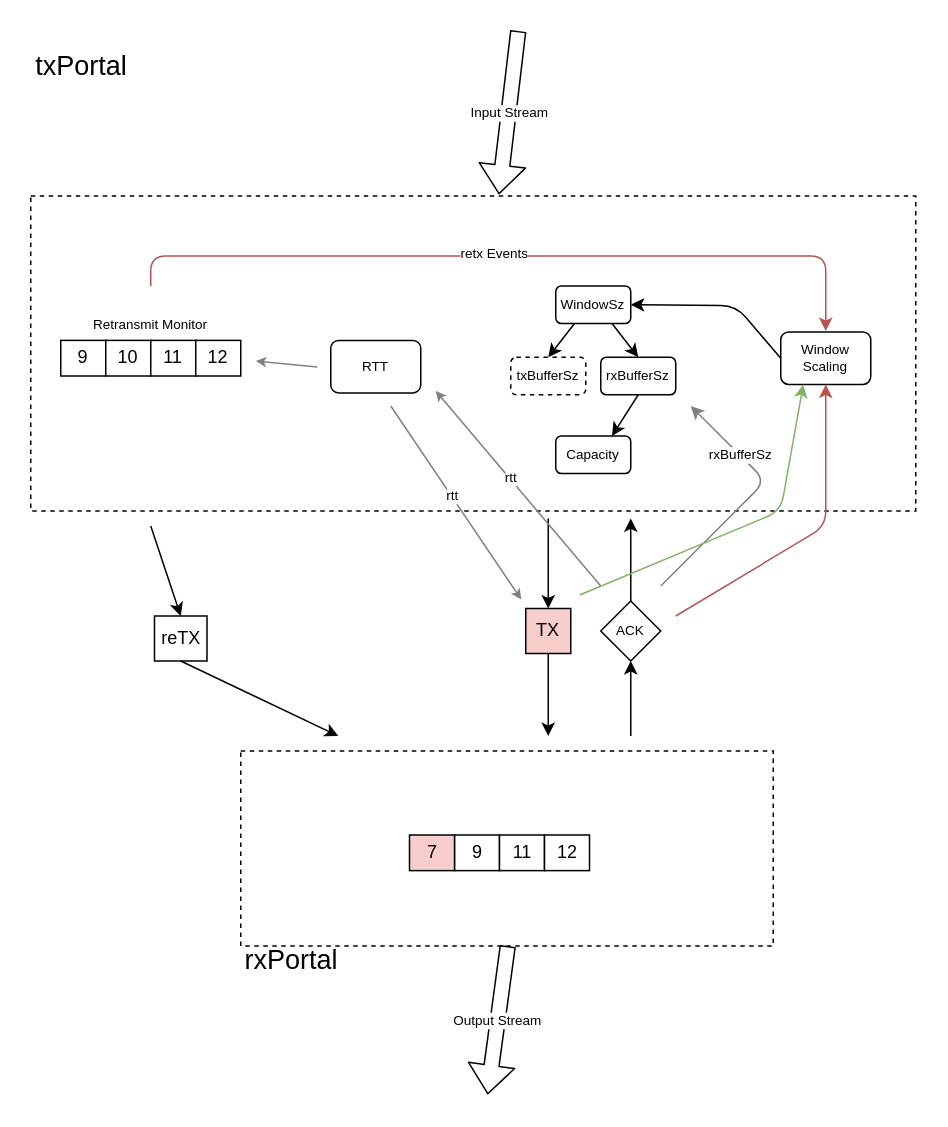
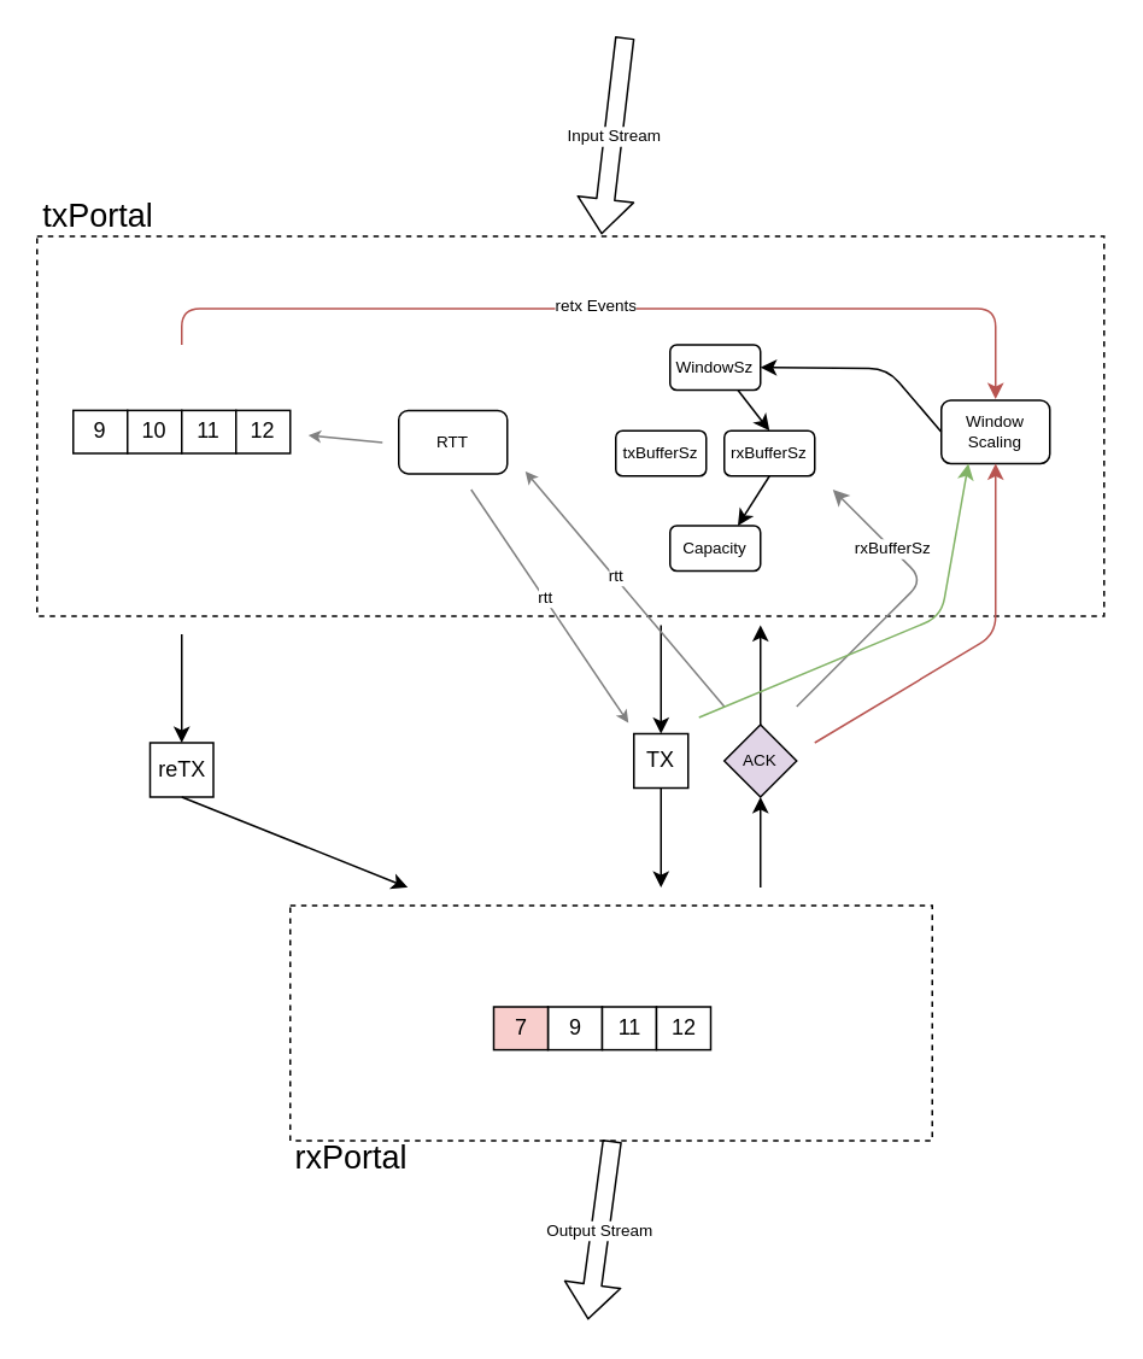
  <mxCell id="0" />
  <mxCell id="1" parent="0" />
  <mxCell id="2" value="" style="rounded=0;whiteSpace=wrap;html=1;dashed=1;fillColor=none;fontSize=9;" parent="1" vertex="1"><mxGeometry x="160" y="500" width="355" height="130" as="geometry" /></mxCell>
  <mxCell id="3" value="" style="rounded=0;whiteSpace=wrap;html=1;fillColor=none;fontSize=9;dashed=1;" parent="1" vertex="1"><mxGeometry x="20" y="130" width="590" height="210" as="geometry" /></mxCell>
  <mxCell id="4" value="9" style="rounded=0;whiteSpace=wrap;html=1;" parent="1" vertex="1"><mxGeometry x="40" y="226.25" width="30" height="23.75" as="geometry" /></mxCell>
  <mxCell id="5" value="10" style="rounded=0;whiteSpace=wrap;html=1;" parent="1" vertex="1"><mxGeometry x="70" y="226.25" width="30" height="23.75" as="geometry" /></mxCell>
  <mxCell id="6" value="11" style="rounded=0;whiteSpace=wrap;html=1;" parent="1" vertex="1"><mxGeometry x="100" y="226.25" width="30" height="23.75" as="geometry" /></mxCell>
  <mxCell id="7" value="12" style="rounded=0;whiteSpace=wrap;html=1;" parent="1" vertex="1"><mxGeometry x="130" y="226.25" width="30" height="23.75" as="geometry" /></mxCell>
- <mxCell id="8" value="Retransmit Monitor" style="text;html=1;strokeColor=none;fillColor=none;align=center;verticalAlign=middle;whiteSpace=wrap;rounded=0;fontSize=9;" parent="1" vertex="1"><mxGeometry x="55" y="206.25" width="90" height="20" as="geometry" /></mxCell>
- <mxCell id="9" value="ACK" style="rhombus;whiteSpace=wrap;html=1;fontSize=9;" parent="1" vertex="1"><mxGeometry x="400" y="400" width="40" height="40" as="geometry" /></mxCell>
- <mxCell id="10" value="TX" style="rounded=0;whiteSpace=wrap;html=1;fillColor=#f8cecc;" parent="1" vertex="1"><mxGeometry x="350" y="405" width="30" height="30" as="geometry" /></mxCell>
+ <mxCell id="9" value="ACK" style="rhombus;whiteSpace=wrap;html=1;fontSize=9;fillColor=#e1d5e7;" parent="1" vertex="1"><mxGeometry x="400" y="400" width="40" height="40" as="geometry" /></mxCell>
+ <mxCell id="10" value="TX" style="rounded=0;whiteSpace=wrap;html=1;" parent="1" vertex="1"><mxGeometry x="350" y="405" width="30" height="30" as="geometry" /></mxCell>
  <mxCell id="11" value="" style="endArrow=classic;html=1;fontSize=9;entryX=0.5;entryY=0;entryDx=0;entryDy=0;" parent="1" target="10" edge="1"><mxGeometry width="50" height="50" relative="1" as="geometry"><mxPoint x="365" y="345" as="sourcePoint" /><mxPoint x="1040" y="335" as="targetPoint" /></mxGeometry></mxCell>
- <mxCell id="12" value="reTX" style="rounded=0;whiteSpace=wrap;html=1;" parent="1" vertex="1"><mxGeometry x="102.5" y="410" width="35" height="30" as="geometry" /></mxCell>
+ <mxCell id="12" value="reTX" style="rounded=0;whiteSpace=wrap;html=1;" parent="1" vertex="1"><mxGeometry x="82.5" y="410" width="35" height="30" as="geometry" /></mxCell>
  <mxCell id="13" value="WindowSz" style="rounded=1;whiteSpace=wrap;html=1;fillColor=none;fontSize=9;" parent="1" vertex="1"><mxGeometry x="370" y="190" width="50" height="25" as="geometry" /></mxCell>
- <mxCell id="14" value="txBufferSz" style="rounded=1;whiteSpace=wrap;html=1;fillColor=none;fontSize=9;dashed=1;" parent="1" vertex="1"><mxGeometry x="340" y="237.5" width="50" height="25" as="geometry" /></mxCell>
+ <mxCell id="14" value="txBufferSz" style="rounded=1;whiteSpace=wrap;html=1;fillColor=none;fontSize=9;" parent="1" vertex="1"><mxGeometry x="340" y="237.5" width="50" height="25" as="geometry" /></mxCell>
  <mxCell id="15" value="rxBufferSz" style="rounded=1;whiteSpace=wrap;html=1;fillColor=none;fontSize=9;" parent="1" vertex="1"><mxGeometry x="400" y="237.5" width="50" height="25" as="geometry" /></mxCell>
  <mxCell id="16" value="Capacity" style="rounded=1;whiteSpace=wrap;html=1;fillColor=none;fontSize=9;" parent="1" vertex="1"><mxGeometry x="370" y="290" width="50" height="25" as="geometry" /></mxCell>
- <mxCell id="17" value="" style="endArrow=classic;html=1;fontSize=9;exitX=0.25;exitY=1;exitDx=0;exitDy=0;entryX=0.5;entryY=0;entryDx=0;entryDy=0;" parent="1" source="13" target="14" edge="1"><mxGeometry width="50" height="50" relative="1" as="geometry"><mxPoint x="460" y="560" as="sourcePoint" /><mxPoint x="510" y="510" as="targetPoint" /></mxGeometry></mxCell>
  <mxCell id="18" value="" style="endArrow=classic;html=1;fontSize=9;exitX=0.75;exitY=1;exitDx=0;exitDy=0;entryX=0.5;entryY=0;entryDx=0;entryDy=0;" parent="1" source="13" target="15" edge="1"><mxGeometry width="50" height="50" relative="1" as="geometry"><mxPoint x="450" y="460" as="sourcePoint" /><mxPoint x="500" y="410" as="targetPoint" /></mxGeometry></mxCell>
  <mxCell id="19" value="" style="endArrow=classic;html=1;fontSize=9;exitX=0.5;exitY=1;exitDx=0;exitDy=0;entryX=0.75;entryY=0;entryDx=0;entryDy=0;" parent="1" source="15" target="16" edge="1"><mxGeometry width="50" height="50" relative="1" as="geometry"><mxPoint x="440" y="440" as="sourcePoint" /><mxPoint x="490" y="390" as="targetPoint" /></mxGeometry></mxCell>
  <mxCell id="20" value="RTT" style="rounded=1;whiteSpace=wrap;html=1;fillColor=none;fontSize=9;" parent="1" vertex="1"><mxGeometry x="220" y="226.25" width="60" height="35" as="geometry" /></mxCell>
  <mxCell id="21" value="" style="endArrow=classic;html=1;fontSize=9;entryX=0.5;entryY=0;entryDx=0;entryDy=0;" parent="1" target="12" edge="1"><mxGeometry width="50" height="50" relative="1" as="geometry"><mxPoint x="100" y="350" as="sourcePoint" /><mxPoint x="100" y="410" as="targetPoint" /></mxGeometry></mxCell>
  <mxCell id="22" value="" style="endArrow=classic;html=1;fontSize=9;exitX=0.5;exitY=0;exitDx=0;exitDy=0;" parent="1" source="9" edge="1"><mxGeometry width="50" height="50" relative="1" as="geometry"><mxPoint x="500" y="445" as="sourcePoint" /><mxPoint x="420" y="345" as="targetPoint" /></mxGeometry></mxCell>
  <mxCell id="23" value="" style="endArrow=classic;html=1;fontSize=9;entryX=-0.1;entryY=-0.2;entryDx=0;entryDy=0;endSize=4;startSize=4;strokeColor=#808080;entryPerimeter=0;" parent="1" target="10" edge="1"><mxGeometry width="50" height="50" relative="1" as="geometry"><mxPoint x="260" y="270" as="sourcePoint" /><mxPoint x="170" y="330" as="targetPoint" /></mxGeometry></mxCell>
  <mxCell id="24" value="rtt" style="edgeLabel;html=1;align=center;verticalAlign=middle;resizable=0;points=[];fontSize=9;" parent="23" vertex="1" connectable="0"><mxGeometry x="0.376" y="-6" relative="1" as="geometry"><mxPoint x="-14.85" y="-32.07" as="offset" /></mxGeometry></mxCell>
  <mxCell id="25" value="" style="endArrow=classic;html=1;fontSize=9;endSize=4;startSize=4;strokeColor=#808080;" parent="1" edge="1"><mxGeometry width="50" height="50" relative="1" as="geometry"><mxPoint x="400" y="390" as="sourcePoint" /><mxPoint x="290" y="260" as="targetPoint" /></mxGeometry></mxCell>
  <mxCell id="26" value="rtt" style="edgeLabel;html=1;align=center;verticalAlign=middle;resizable=0;points=[];fontSize=9;" parent="25" vertex="1" connectable="0"><mxGeometry x="0.289" y="3" relative="1" as="geometry"><mxPoint x="13.34" y="10.03" as="offset" /></mxGeometry></mxCell>
  <mxCell id="27" value="" style="endArrow=classic;html=1;fontSize=9;exitX=-0.15;exitY=0.507;exitDx=0;exitDy=0;endSize=4;startSize=4;strokeColor=#808080;exitPerimeter=0;" parent="1" source="20" edge="1"><mxGeometry width="50" height="50" relative="1" as="geometry"><mxPoint x="420" y="420" as="sourcePoint" /><mxPoint x="170" y="240" as="targetPoint" /></mxGeometry></mxCell>
  <mxCell id="28" value="" style="endArrow=classic;html=1;strokeColor=#808080;fontSize=9;" parent="1" edge="1"><mxGeometry width="50" height="50" relative="1" as="geometry"><mxPoint x="440" y="390" as="sourcePoint" /><mxPoint x="460" y="270" as="targetPoint" /><Array as="points"><mxPoint x="510" y="320" /></Array></mxGeometry></mxCell>
  <mxCell id="29" value="rxBufferSz" style="edgeLabel;html=1;align=center;verticalAlign=middle;resizable=0;points=[];fontSize=9;" parent="28" vertex="1" connectable="0"><mxGeometry x="-0.175" y="-5" relative="1" as="geometry"><mxPoint x="-1.03" y="-41.54" as="offset" /></mxGeometry></mxCell>
  <mxCell id="30" value="Window&lt;br&gt;Scaling" style="rounded=1;whiteSpace=wrap;html=1;fillColor=none;fontSize=9;" parent="1" vertex="1"><mxGeometry x="520" y="220.63" width="60" height="35" as="geometry" /></mxCell>
  <mxCell id="31" value="" style="endArrow=classic;html=1;strokeColor=#b85450;fontSize=9;fillColor=#f8cecc;" parent="1" edge="1"><mxGeometry width="50" height="50" relative="1" as="geometry"><mxPoint x="100" y="190" as="sourcePoint" /><mxPoint x="550" y="220" as="targetPoint" /><Array as="points"><mxPoint x="100" y="170" /><mxPoint x="550" y="170" /></Array></mxGeometry></mxCell>
  <mxCell id="32" value="retx Events" style="edgeLabel;html=1;align=center;verticalAlign=middle;resizable=0;points=[];fontSize=9;" parent="31" vertex="1" connectable="0"><mxGeometry x="0.635" y="-4" relative="1" as="geometry"><mxPoint x="-177" y="-6" as="offset" /></mxGeometry></mxCell>
  <mxCell id="33" value="" style="endArrow=classic;html=1;fontSize=9;exitX=0;exitY=0.5;exitDx=0;exitDy=0;entryX=1;entryY=0.5;entryDx=0;entryDy=0;" parent="1" source="30" target="13" edge="1"><mxGeometry width="50" height="50" relative="1" as="geometry"><mxPoint x="740" y="450" as="sourcePoint" /><mxPoint x="790" y="400" as="targetPoint" /><Array as="points"><mxPoint x="490" y="203" /></Array></mxGeometry></mxCell>
  <mxCell id="34" value="" style="endArrow=classic;html=1;strokeColor=#b85450;fontSize=9;entryX=0.5;entryY=1;entryDx=0;entryDy=0;fillColor=#f8cecc;" parent="1" target="30" edge="1"><mxGeometry width="50" height="50" relative="1" as="geometry"><mxPoint x="450" y="410" as="sourcePoint" /><mxPoint x="680" y="500" as="targetPoint" /><Array as="points"><mxPoint x="550" y="350" /></Array></mxGeometry></mxCell>
  <mxCell id="35" value="" style="endArrow=classic;html=1;strokeColor=#82b366;fontSize=9;entryX=0.25;entryY=1;entryDx=0;entryDy=0;exitX=1.2;exitY=-0.3;exitDx=0;exitDy=0;exitPerimeter=0;fillColor=#d5e8d4;" parent="1" source="10" target="30" edge="1"><mxGeometry width="50" height="50" relative="1" as="geometry"><mxPoint x="390" y="390" as="sourcePoint" /><mxPoint x="710" y="250" as="targetPoint" /><Array as="points"><mxPoint x="520" y="340" /></Array></mxGeometry></mxCell>
  <mxCell id="36" value="Input Stream" style="shape=flexArrow;endArrow=classic;html=1;strokeColor=#000000;fontSize=9;entryX=0.529;entryY=-0.005;entryDx=0;entryDy=0;entryPerimeter=0;" parent="1" target="3" edge="1"><mxGeometry width="50" height="50" relative="1" as="geometry"><mxPoint x="345" y="20" as="sourcePoint" /><mxPoint x="395" y="40" as="targetPoint" /></mxGeometry></mxCell>
  <mxCell id="37" value="9" style="rounded=0;whiteSpace=wrap;html=1;" parent="1" vertex="1"><mxGeometry x="302.5" y="556" width="30" height="23.75" as="geometry" /></mxCell>
  <mxCell id="38" value="11" style="rounded=0;whiteSpace=wrap;html=1;" parent="1" vertex="1"><mxGeometry x="332.5" y="556" width="30" height="23.75" as="geometry" /></mxCell>
  <mxCell id="39" value="12" style="rounded=0;whiteSpace=wrap;html=1;" parent="1" vertex="1"><mxGeometry x="362.5" y="556" width="30" height="23.75" as="geometry" /></mxCell>
  <mxCell id="40" value="7" style="rounded=0;whiteSpace=wrap;html=1;fillColor=#f8cecc;" parent="1" vertex="1"><mxGeometry x="272.5" y="556" width="30" height="23.75" as="geometry" /></mxCell>
  <mxCell id="41" value="" style="endArrow=classic;html=1;strokeColor=#000000;fontSize=9;entryX=0.5;entryY=1;entryDx=0;entryDy=0;" parent="1" target="9" edge="1"><mxGeometry width="50" height="50" relative="1" as="geometry"><mxPoint x="420" y="490" as="sourcePoint" /><mxPoint x="485" y="480" as="targetPoint" /></mxGeometry></mxCell>
  <mxCell id="42" value="" style="endArrow=classic;html=1;strokeColor=#000000;fontSize=9;exitX=0.5;exitY=1;exitDx=0;exitDy=0;" parent="1" source="10" edge="1"><mxGeometry width="50" height="50" relative="1" as="geometry"><mxPoint x="345" y="570" as="sourcePoint" /><mxPoint x="365" y="490" as="targetPoint" /></mxGeometry></mxCell>
  <mxCell id="43" value="" style="endArrow=classic;html=1;strokeColor=#000000;fontSize=9;exitX=0.5;exitY=1;exitDx=0;exitDy=0;" parent="1" source="12" edge="1"><mxGeometry width="50" height="50" relative="1" as="geometry"><mxPoint x="235" y="590" as="sourcePoint" /><mxPoint x="225" y="490" as="targetPoint" /></mxGeometry></mxCell>
  <mxCell id="44" value="Output Stream" style="shape=flexArrow;endArrow=classic;html=1;strokeColor=#000000;fontSize=9;entryX=0.529;entryY=-0.005;entryDx=0;entryDy=0;entryPerimeter=0;" parent="1" edge="1"><mxGeometry width="50" height="50" relative="1" as="geometry"><mxPoint x="338" y="630" as="sourcePoint" /><mxPoint x="324.61" y="728.95" as="targetPoint" /></mxGeometry></mxCell>
- <mxCell id="45" value="txPortal" style="text;html=1;strokeColor=none;fillColor=none;align=center;verticalAlign=middle;whiteSpace=wrap;rounded=0;dashed=1;fontSize=18;" parent="1" vertex="1"><mxGeometry x="20" y="34" width="67.5" height="20" as="geometry" /></mxCell>
+ <mxCell id="45" value="txPortal" style="text;html=1;strokeColor=none;fillColor=none;align=center;verticalAlign=middle;whiteSpace=wrap;rounded=0;dashed=1;fontSize=18;" parent="1" vertex="1"><mxGeometry x="20" y="109" width="67.5" height="20" as="geometry" /></mxCell>
  <mxCell id="46" value="rxPortal" style="text;html=1;strokeColor=none;fillColor=none;align=center;verticalAlign=middle;whiteSpace=wrap;rounded=0;dashed=1;fontSize=18;" parent="1" vertex="1"><mxGeometry x="160" y="630" width="67.5" height="20" as="geometry" /></mxCell>
